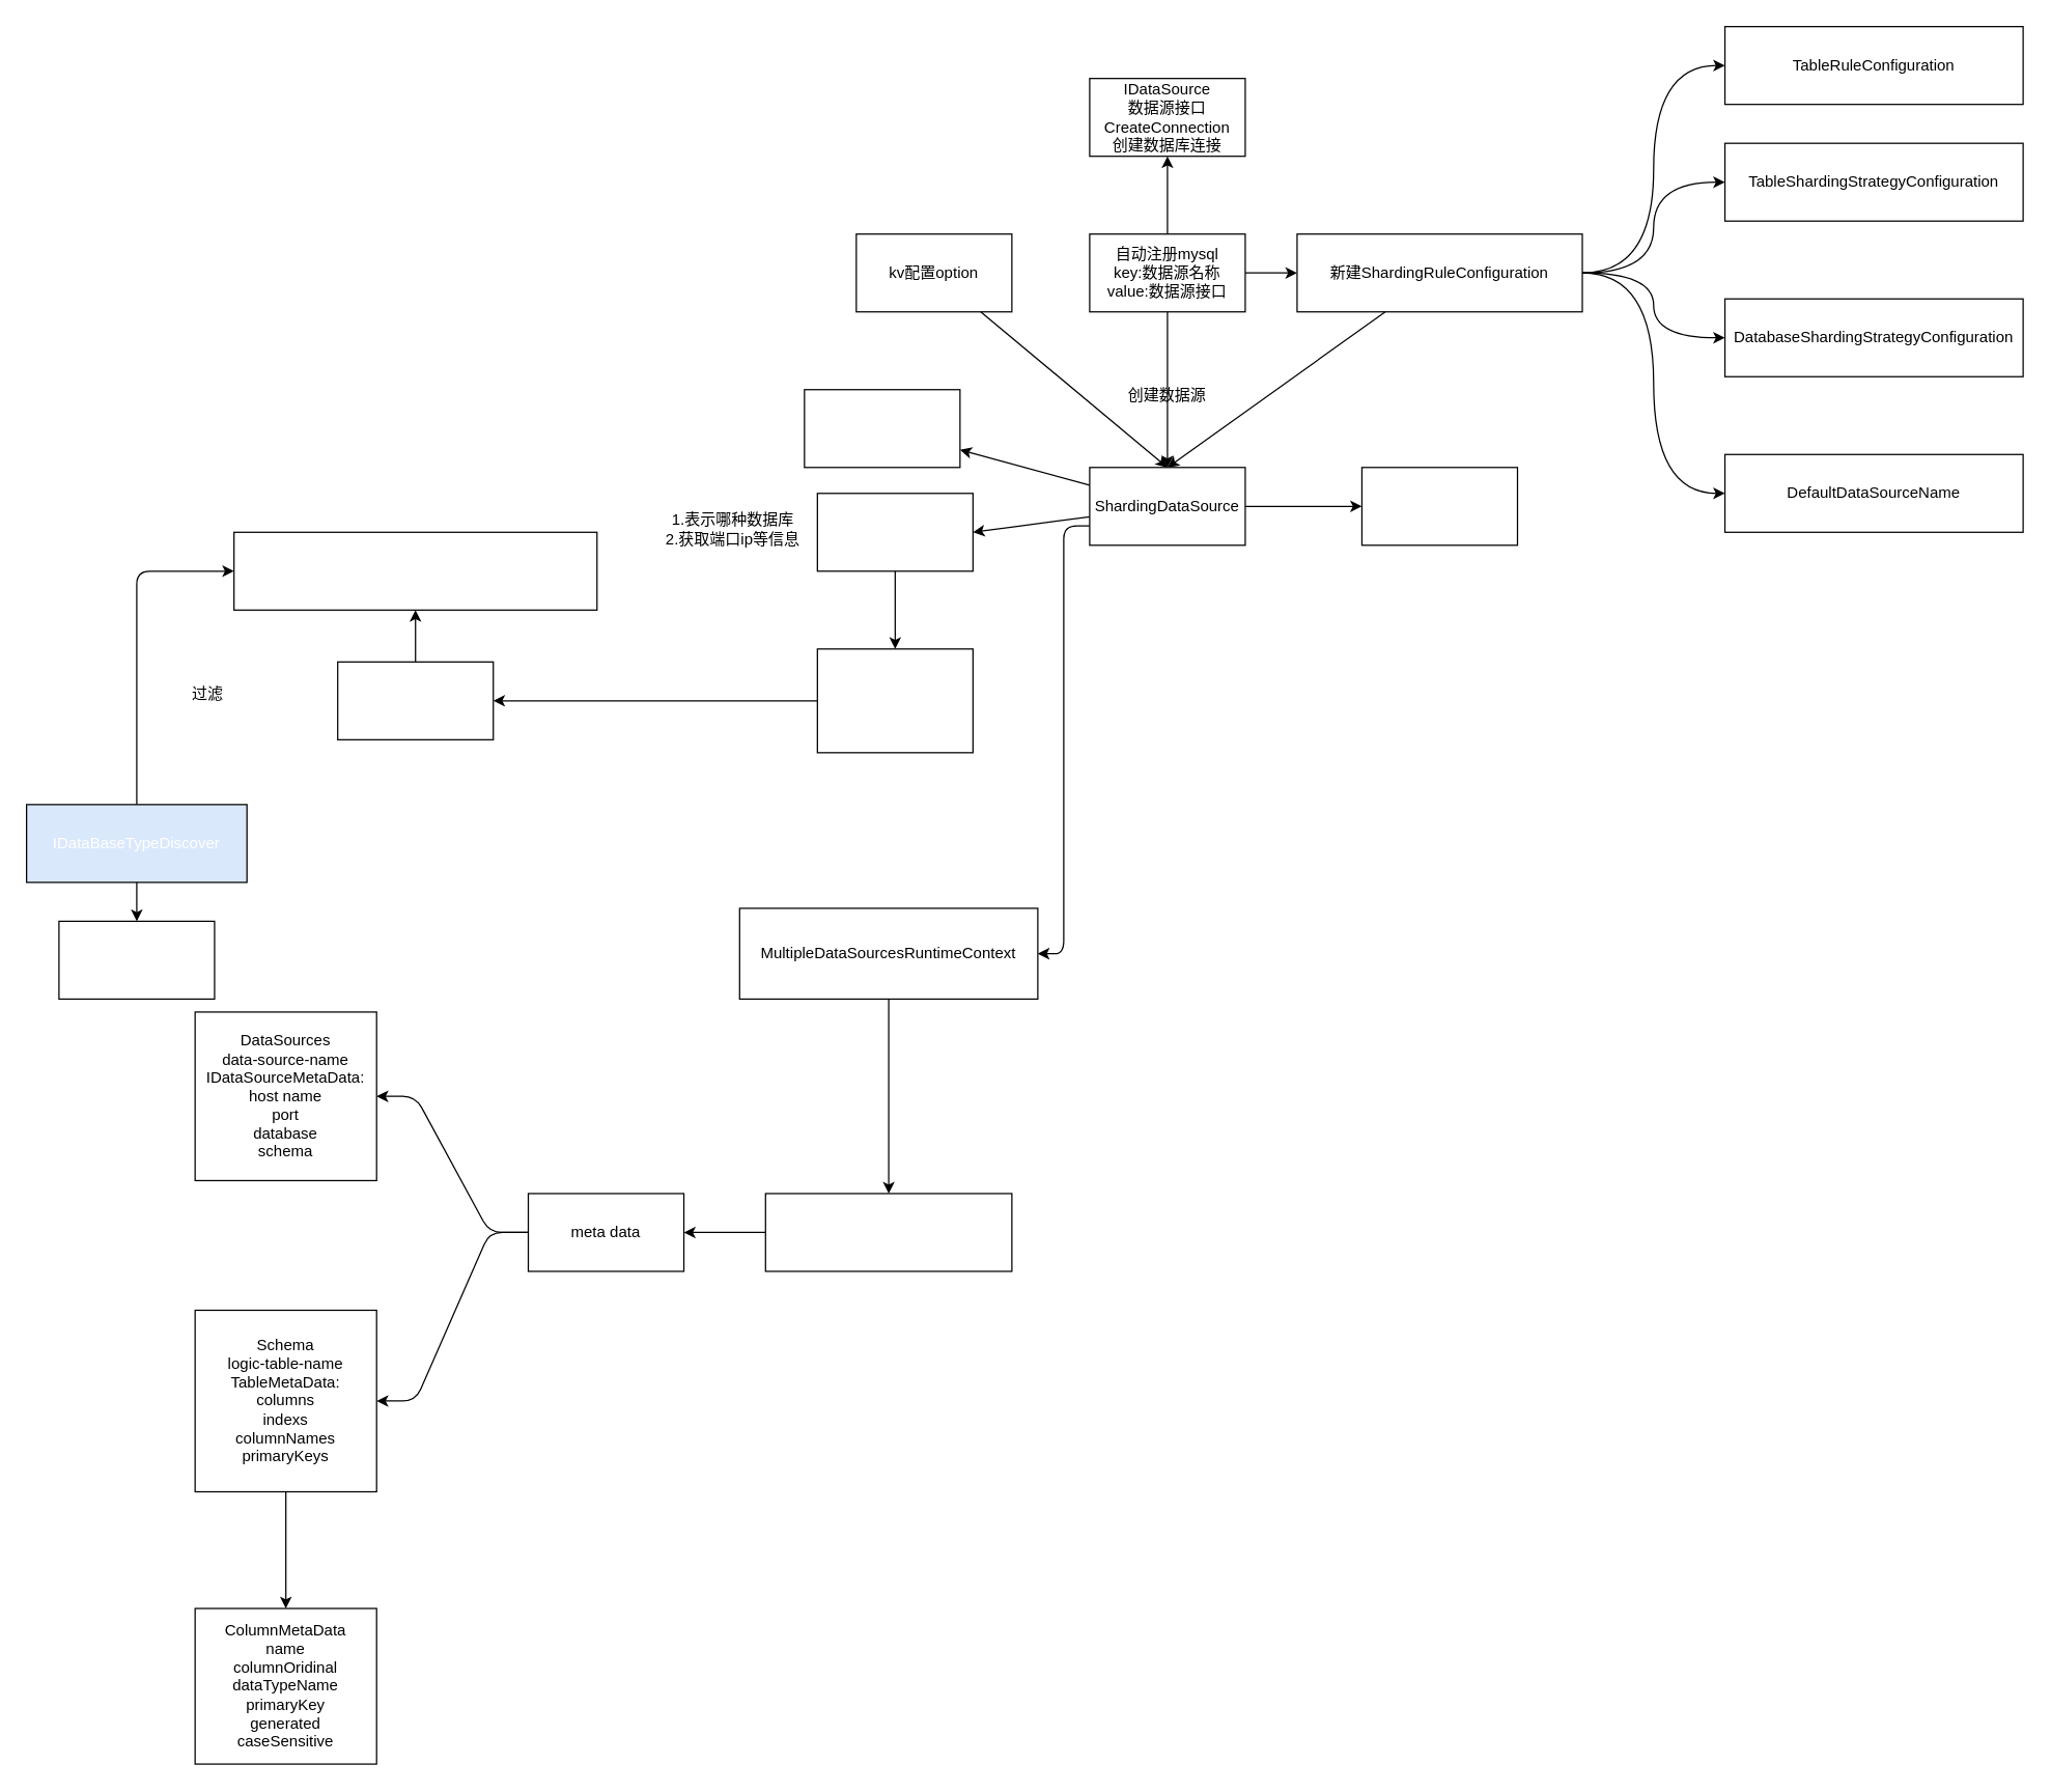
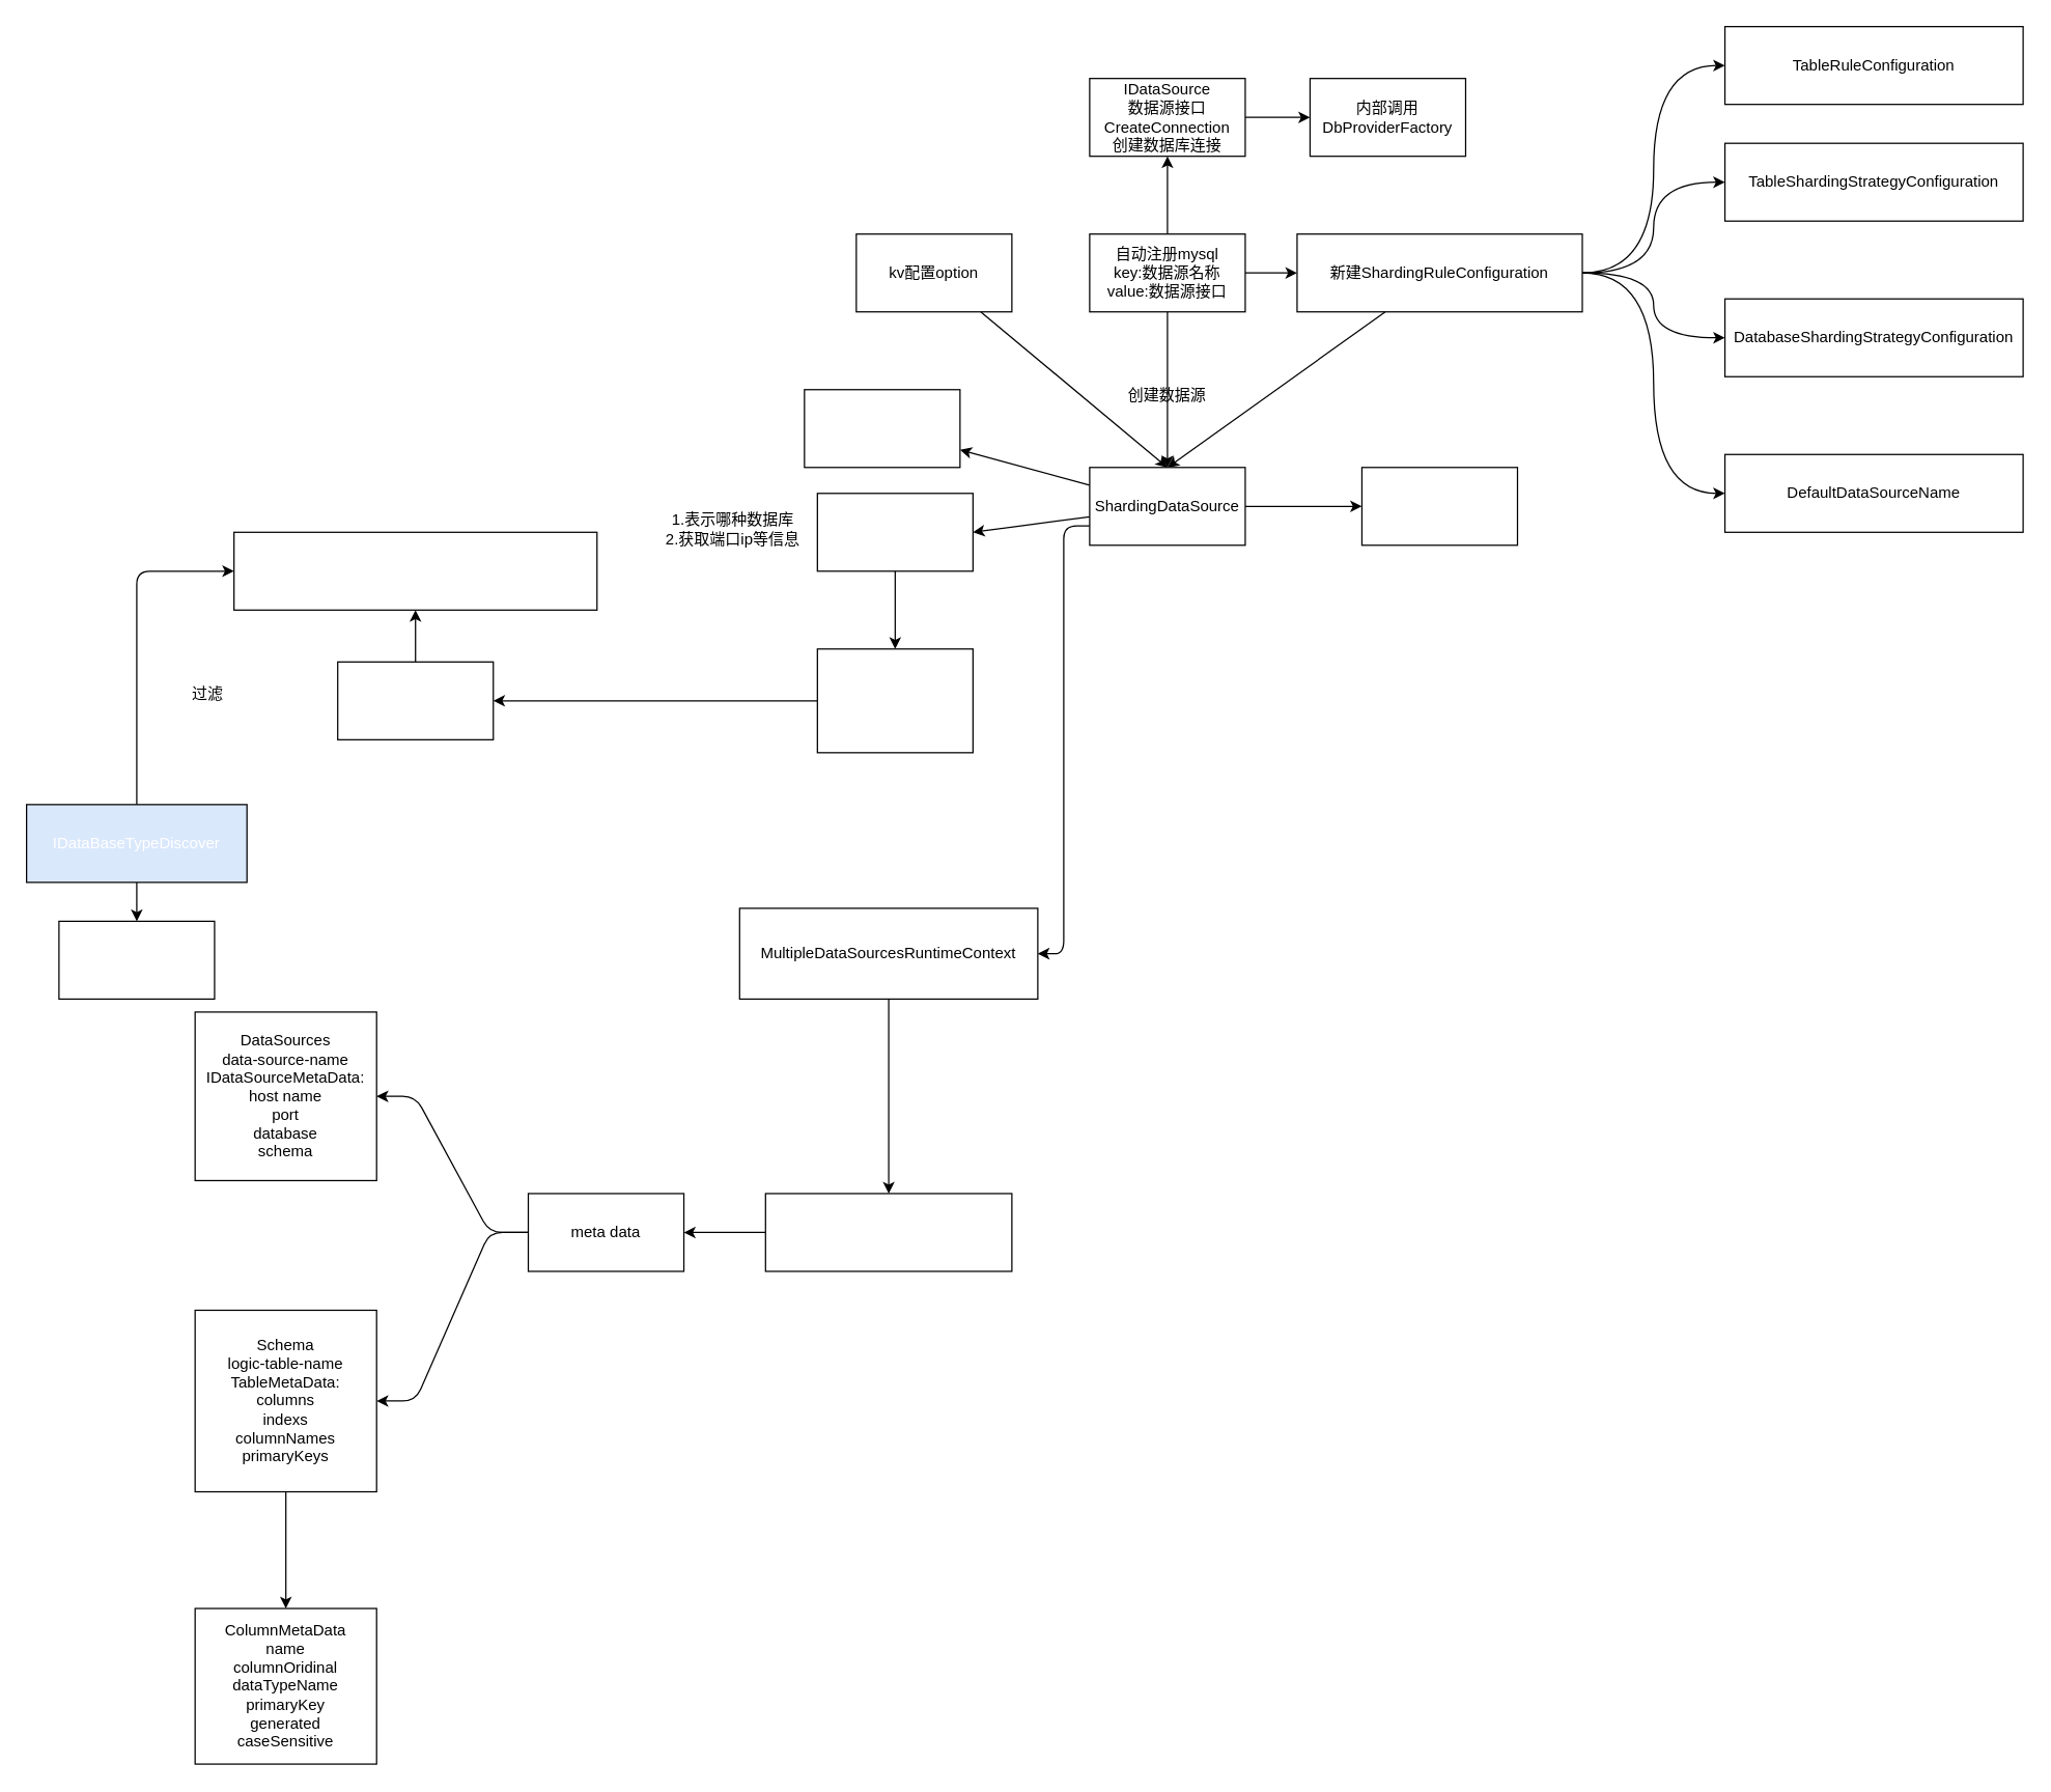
  <mxCell id="0" />
  <mxCell id="1" parent="0" />
  <mxCell id="2" style="edgeStyle=none;html=1;strokeColor=#000000;" parent="1" source="5" target="7" edge="1"><mxGeometry relative="1" as="geometry" /></mxCell>
  <mxCell id="3" style="edgeStyle=none;html=1;strokeColor=#000000;" parent="1" source="5" target="13" edge="1"><mxGeometry relative="1" as="geometry" /></mxCell>
  <mxCell id="4" style="edgeStyle=none;html=1;entryX=0.5;entryY=0;entryDx=0;entryDy=0;strokeColor=#000000;" parent="1" source="5" target="23" edge="1"><mxGeometry relative="1" as="geometry" /></mxCell>
  <mxCell id="5" value="自动注册mysql&lt;br&gt;key:数据源名称&lt;br&gt;value:数据源接口" style="rounded=0;whiteSpace=wrap;html=1;" parent="1" vertex="1"><mxGeometry x="840" y="180" width="120" height="60" as="geometry" /></mxCell>
+ <mxCell id="6" style="edgeStyle=none;html=1;strokeColor=#000000;" parent="1" source="7" target="14" edge="1"><mxGeometry relative="1" as="geometry" /></mxCell>
  <mxCell id="7" value="IDataSource&lt;br&gt;数据源接口&lt;br&gt;CreateConnection&lt;br&gt;创建数据库连接" style="rounded=0;whiteSpace=wrap;html=1;" parent="1" vertex="1"><mxGeometry x="840" y="60" width="120" height="60" as="geometry" /></mxCell>
  <mxCell id="8" style="edgeStyle=orthogonalEdgeStyle;curved=1;html=1;entryX=0;entryY=0.5;entryDx=0;entryDy=0;strokeColor=#000000;" parent="1" source="13" target="15" edge="1"><mxGeometry relative="1" as="geometry" /></mxCell>
  <mxCell id="9" style="edgeStyle=orthogonalEdgeStyle;curved=1;html=1;entryX=0;entryY=0.5;entryDx=0;entryDy=0;strokeColor=#000000;" parent="1" source="13" target="16" edge="1"><mxGeometry relative="1" as="geometry" /></mxCell>
  <mxCell id="10" style="edgeStyle=orthogonalEdgeStyle;curved=1;html=1;entryX=0;entryY=0.5;entryDx=0;entryDy=0;strokeColor=#000000;" parent="1" source="13" target="17" edge="1"><mxGeometry relative="1" as="geometry" /></mxCell>
  <mxCell id="11" style="edgeStyle=orthogonalEdgeStyle;curved=1;html=1;entryX=0;entryY=0.5;entryDx=0;entryDy=0;strokeColor=#000000;" parent="1" source="13" target="18" edge="1"><mxGeometry relative="1" as="geometry" /></mxCell>
  <mxCell id="12" style="edgeStyle=none;html=1;entryX=0.5;entryY=0;entryDx=0;entryDy=0;strokeColor=#000000;" parent="1" source="13" target="23" edge="1"><mxGeometry relative="1" as="geometry" /></mxCell>
  <mxCell id="13" value="新建ShardingRuleConfiguration" style="rounded=0;whiteSpace=wrap;html=1;" parent="1" vertex="1"><mxGeometry x="1000" y="180" width="220" height="60" as="geometry" /></mxCell>
+ <mxCell id="14" value="内部调用DbProviderFactory" style="rounded=0;whiteSpace=wrap;html=1;" parent="1" vertex="1"><mxGeometry x="1010" y="60" width="120" height="60" as="geometry" /></mxCell>
  <mxCell id="15" value="TableRuleConfiguration" style="rounded=0;whiteSpace=wrap;html=1;" parent="1" vertex="1"><mxGeometry x="1330" y="20" width="230" height="60" as="geometry" /></mxCell>
  <mxCell id="16" value="TableShardingStrategyConfiguration" style="rounded=0;whiteSpace=wrap;html=1;" parent="1" vertex="1"><mxGeometry x="1330" y="110" width="230" height="60" as="geometry" /></mxCell>
  <mxCell id="17" value="DefaultDataSourceName" style="rounded=0;whiteSpace=wrap;html=1;" parent="1" vertex="1"><mxGeometry x="1330" y="350" width="230" height="60" as="geometry" /></mxCell>
  <mxCell id="18" value="DatabaseShardingStrategyConfiguration" style="rounded=0;whiteSpace=wrap;html=1;" parent="1" vertex="1"><mxGeometry x="1330" y="230" width="230" height="60" as="geometry" /></mxCell>
  <mxCell id="19" style="edgeStyle=none;html=1;entryX=0;entryY=0.5;entryDx=0;entryDy=0;fontColor=#FFFFFF;strokeColor=#000000;" parent="1" source="23" target="27" edge="1"><mxGeometry relative="1" as="geometry" /></mxCell>
  <mxCell id="20" style="edgeStyle=none;html=1;fontColor=#FFFFFF;strokeColor=#000000;" parent="1" source="23" target="28" edge="1"><mxGeometry relative="1" as="geometry" /></mxCell>
  <mxCell id="21" style="edgeStyle=none;html=1;entryX=1;entryY=0.5;entryDx=0;entryDy=0;fontColor=#FFFFFF;strokeColor=#000000;" parent="1" source="23" target="30" edge="1"><mxGeometry relative="1" as="geometry" /></mxCell>
  <mxCell id="22" style="edgeStyle=orthogonalEdgeStyle;html=1;entryX=1;entryY=0.5;entryDx=0;entryDy=0;fontColor=#FFFFFF;strokeColor=#000000;exitX=0;exitY=0.75;exitDx=0;exitDy=0;" parent="1" source="23" target="45" edge="1"><mxGeometry relative="1" as="geometry" /></mxCell>
  <mxCell id="23" value="ShardingDataSource" style="rounded=0;whiteSpace=wrap;html=1;" parent="1" vertex="1"><mxGeometry x="840" y="360" width="120" height="60" as="geometry" /></mxCell>
  <mxCell id="24" style="edgeStyle=none;html=1;entryX=0.5;entryY=0;entryDx=0;entryDy=0;strokeColor=#000000;" parent="1" source="25" target="23" edge="1"><mxGeometry relative="1" as="geometry" /></mxCell>
  <mxCell id="25" value="kv配置option" style="rounded=0;whiteSpace=wrap;html=1;" parent="1" vertex="1"><mxGeometry x="660" y="180" width="120" height="60" as="geometry" /></mxCell>
  <mxCell id="26" value="创建数据源" style="text;html=1;strokeColor=none;fillColor=none;align=center;verticalAlign=middle;whiteSpace=wrap;rounded=0;fontColor=#000000;" parent="1" vertex="1"><mxGeometry x="855" y="290" width="90" height="30" as="geometry" /></mxCell>
  <mxCell id="27" value="ShardingRule" style="rounded=0;whiteSpace=wrap;html=1;fontColor=#FFFFFF;" parent="1" vertex="1"><mxGeometry x="1050" y="360" width="120" height="60" as="geometry" /></mxCell>
  <mxCell id="28" value="kv数据源名称和连接" style="rounded=0;whiteSpace=wrap;html=1;fontColor=#FFFFFF;" parent="1" vertex="1"><mxGeometry x="620" y="300" width="120" height="60" as="geometry" /></mxCell>
  <mxCell id="29" style="edgeStyle=none;html=1;fontColor=#FFFFFF;strokeColor=#000000;" parent="1" source="30" target="33" edge="1"><mxGeometry relative="1" as="geometry" /></mxCell>
  <mxCell id="30" value="DatabaseType" style="rounded=0;whiteSpace=wrap;html=1;fontColor=#FFFFFF;" parent="1" vertex="1"><mxGeometry x="630" y="380" width="120" height="60" as="geometry" /></mxCell>
  <mxCell id="31" value="1.表示哪种数据库&lt;br&gt;2.获取端口ip等信息" style="text;html=1;strokeColor=none;fillColor=none;align=center;verticalAlign=middle;whiteSpace=wrap;rounded=0;fontColor=#000000;" parent="1" vertex="1"><mxGeometry x="510" y="395" width="110" height="25" as="geometry" /></mxCell>
  <mxCell id="32" style="edgeStyle=none;html=1;entryX=1;entryY=0.5;entryDx=0;entryDy=0;fontColor=#FFFFFF;strokeColor=#000000;" parent="1" source="33" target="35" edge="1"><mxGeometry relative="1" as="geometry" /></mxCell>
  <mxCell id="33" value="通过创建dbconnection&lt;br&gt;的GetType来判断" style="rounded=0;whiteSpace=wrap;html=1;fontColor=#FFFFFF;" parent="1" vertex="1"><mxGeometry x="630" y="500" width="120" height="80" as="geometry" /></mxCell>
  <mxCell id="34" style="edgeStyle=none;html=1;entryX=0.5;entryY=1;entryDx=0;entryDy=0;fontColor=#FFFFFF;strokeColor=#000000;" parent="1" source="35" target="36" edge="1"><mxGeometry relative="1" as="geometry" /></mxCell>
  <mxCell id="35" value="DatabaseTypes" style="rounded=0;whiteSpace=wrap;html=1;fontColor=#FFFFFF;" parent="1" vertex="1"><mxGeometry x="260" y="510" width="120" height="60" as="geometry" /></mxCell>
  <mxCell id="36" value="自动注册MySql,SqlServer..." style="rounded=0;whiteSpace=wrap;html=1;fontColor=#FFFFFF;" parent="1" vertex="1"><mxGeometry x="180" y="410" width="280" height="60" as="geometry" /></mxCell>
  <mxCell id="37" style="edgeStyle=orthogonalEdgeStyle;html=1;entryX=0;entryY=0.5;entryDx=0;entryDy=0;fontColor=#FFFFFF;strokeColor=#000000;" parent="1" source="39" target="36" edge="1"><mxGeometry relative="1" as="geometry" /></mxCell>
  <mxCell id="38" style="edgeStyle=orthogonalEdgeStyle;html=1;fontColor=#FFFFFF;strokeColor=#000000;" parent="1" source="39" target="40" edge="1"><mxGeometry relative="1" as="geometry" /></mxCell>
  <mxCell id="39" value="IDataBaseTypeDiscover" style="rounded=0;whiteSpace=wrap;html=1;fontColor=#FFFFFF;fillColor=#dae8fc;" parent="1" vertex="1"><mxGeometry x="20" y="620" width="170" height="60" as="geometry" /></mxCell>
  <mxCell id="40" value="自动注册mysql,sqlserver..." style="rounded=0;whiteSpace=wrap;html=1;fontColor=#FFFFFF;" parent="1" vertex="1"><mxGeometry x="45" y="710" width="120" height="60" as="geometry" /></mxCell>
  <mxCell id="41" value="&lt;font color=&quot;#000000&quot;&gt;过滤&lt;/font&gt;" style="text;html=1;strokeColor=none;fillColor=none;align=center;verticalAlign=middle;whiteSpace=wrap;rounded=0;fontColor=#FFFFFF;" parent="1" vertex="1"><mxGeometry x="130" y="520" width="60" height="30" as="geometry" /></mxCell>
  <mxCell id="42" style="edgeStyle=none;html=1;entryX=1;entryY=0.5;entryDx=0;entryDy=0;strokeColor=#000000;" edge="1" parent="1" source="43" target="48"><mxGeometry relative="1" as="geometry" /></mxCell>
  <mxCell id="43" value="ShardingRuntimeContext" style="rounded=0;whiteSpace=wrap;html=1;fontColor=#FFFFFF;" parent="1" vertex="1"><mxGeometry x="590" y="920" width="190" height="60" as="geometry" /></mxCell>
  <mxCell id="44" style="edgeStyle=none;html=1;strokeColor=#000000;" edge="1" parent="1" source="45" target="43"><mxGeometry relative="1" as="geometry" /></mxCell>
  <mxCell id="45" value="MultipleDataSourcesRuntimeContext" style="rounded=0;whiteSpace=wrap;html=1;" vertex="1" parent="1"><mxGeometry x="570" y="700" width="230" height="70" as="geometry" /></mxCell>
  <mxCell id="46" style="edgeStyle=entityRelationEdgeStyle;html=1;strokeColor=#000000;" edge="1" parent="1" source="48" target="50"><mxGeometry relative="1" as="geometry" /></mxCell>
  <mxCell id="47" style="edgeStyle=entityRelationEdgeStyle;html=1;strokeColor=#000000;" edge="1" parent="1" source="48" target="51"><mxGeometry relative="1" as="geometry" /></mxCell>
  <mxCell id="48" value="meta data" style="rounded=0;whiteSpace=wrap;html=1;" vertex="1" parent="1"><mxGeometry x="407" y="920" width="120" height="60" as="geometry" /></mxCell>
  <mxCell id="49" style="edgeStyle=none;html=1;strokeColor=#000000;" edge="1" parent="1" source="50" target="52"><mxGeometry relative="1" as="geometry" /></mxCell>
  <mxCell id="50" value="Schema&lt;br&gt;logic-table-name&lt;br&gt;TableMetaData:&lt;br&gt;columns&lt;br&gt;indexs&lt;br&gt;columnNames&lt;br&gt;primaryKeys" style="rounded=0;whiteSpace=wrap;html=1;" vertex="1" parent="1"><mxGeometry x="150" y="1010" width="140" height="140" as="geometry" /></mxCell>
  <mxCell id="51" value="DataSources&lt;br&gt;data-source-name&lt;br&gt;IDataSourceMetaData:&lt;br&gt;host name&lt;br&gt;port&lt;br&gt;database&lt;br&gt;schema" style="rounded=0;whiteSpace=wrap;html=1;" vertex="1" parent="1"><mxGeometry x="150" y="780" width="140" height="130" as="geometry" /></mxCell>
  <mxCell id="52" value="ColumnMetaData&lt;br&gt;name&lt;br&gt;columnOridinal&lt;br&gt;dataTypeName&lt;br&gt;primaryKey&lt;br&gt;generated&lt;br&gt;caseSensitive" style="rounded=0;whiteSpace=wrap;html=1;" vertex="1" parent="1"><mxGeometry x="150" y="1240" width="140" height="120" as="geometry" /></mxCell>
